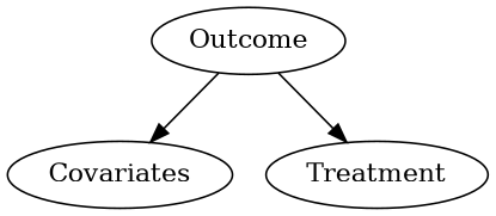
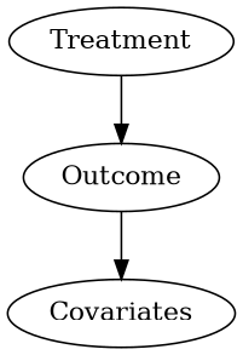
  digraph {
    edge [arrowsize=1]
    n1 [label=Covariates]
    n2 [label=Outcome]
    n3 [label=Treatment]
    n2 -> n1
-   n2 -> n3
+   n3 -> n2
  }
